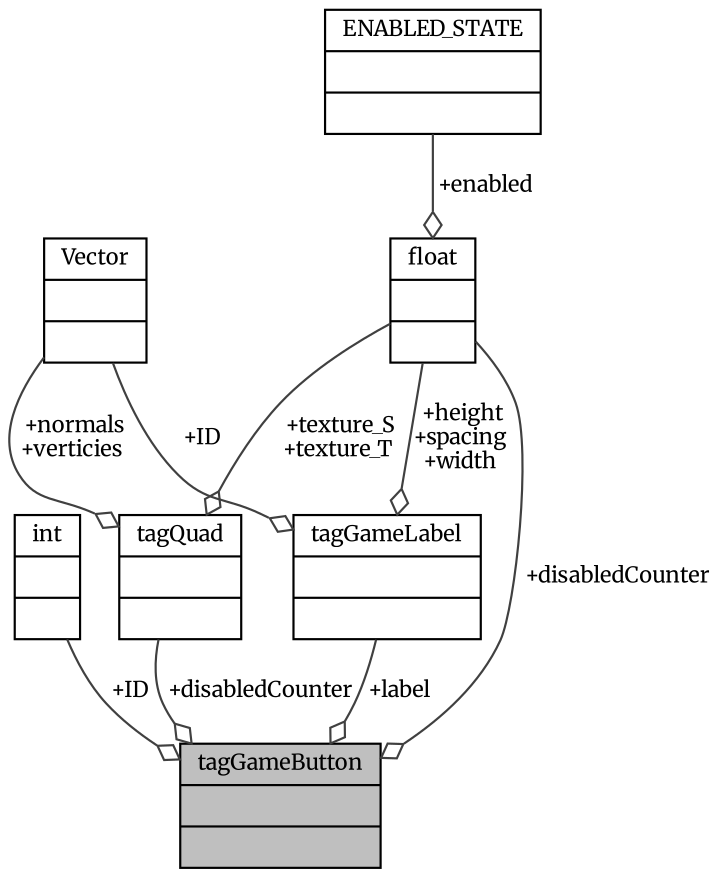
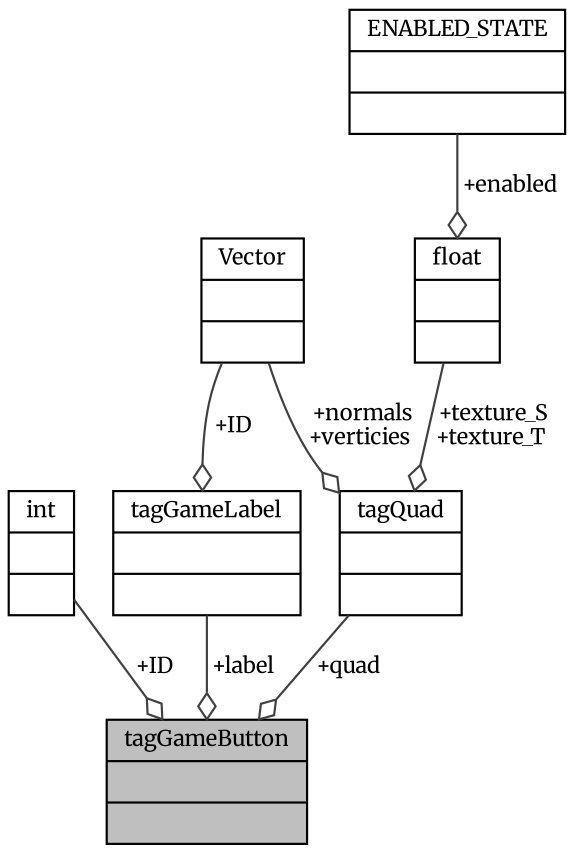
  digraph {
    fontname=Merriweather
    node [color=black fillcolor=white fontname=Merriweather fontsize=10 shape=record style=filled]
    edge [arrowhead=odiamond color=grey25 fontname=Merriweather fontsize=10 labelfontname=Helvetica labelfontsize=10 style=solid]
    n1 [fillcolor=grey75 fontcolor=black height=0.2 label="{tagGameButton\n||}" width=0.4]
    n2 [height=0.2 label="{int\n||}" width=0.4]
    n3 [height=0.2 label="{tagQuad\n||}" width=0.4]
    n4 [height=0.2 label="{Vector\n||}" width=0.4]
    n5 [height=0.2 label="{tagGameLabel\n||}" width=0.4]
    n6 [height=0.2 label="{float\n||}" width=0.4]
    n7 [height=0.2 label="{ENABLED_STATE\n||}" width=0.4]
    n2 -> n1 [label=" +ID"]
-   n3 -> n1 [label=" +disabledCounter"]
+   n3 -> n1 [label=" +quad"]
    n4 -> n3 [label=" +normals\n+verticies"]
    n4 -> n5 [label=" +ID"]
    n5 -> n1 [label=" +label"]
-   n6 -> n1 [label=" +disabledCounter"]
    n6 -> n3 [label=" +texture_S\n+texture_T"]
-   n6 -> n5 [label=" +height\n+spacing\n+width"]
    n7 -> n6 [label=" +enabled"]
  }
